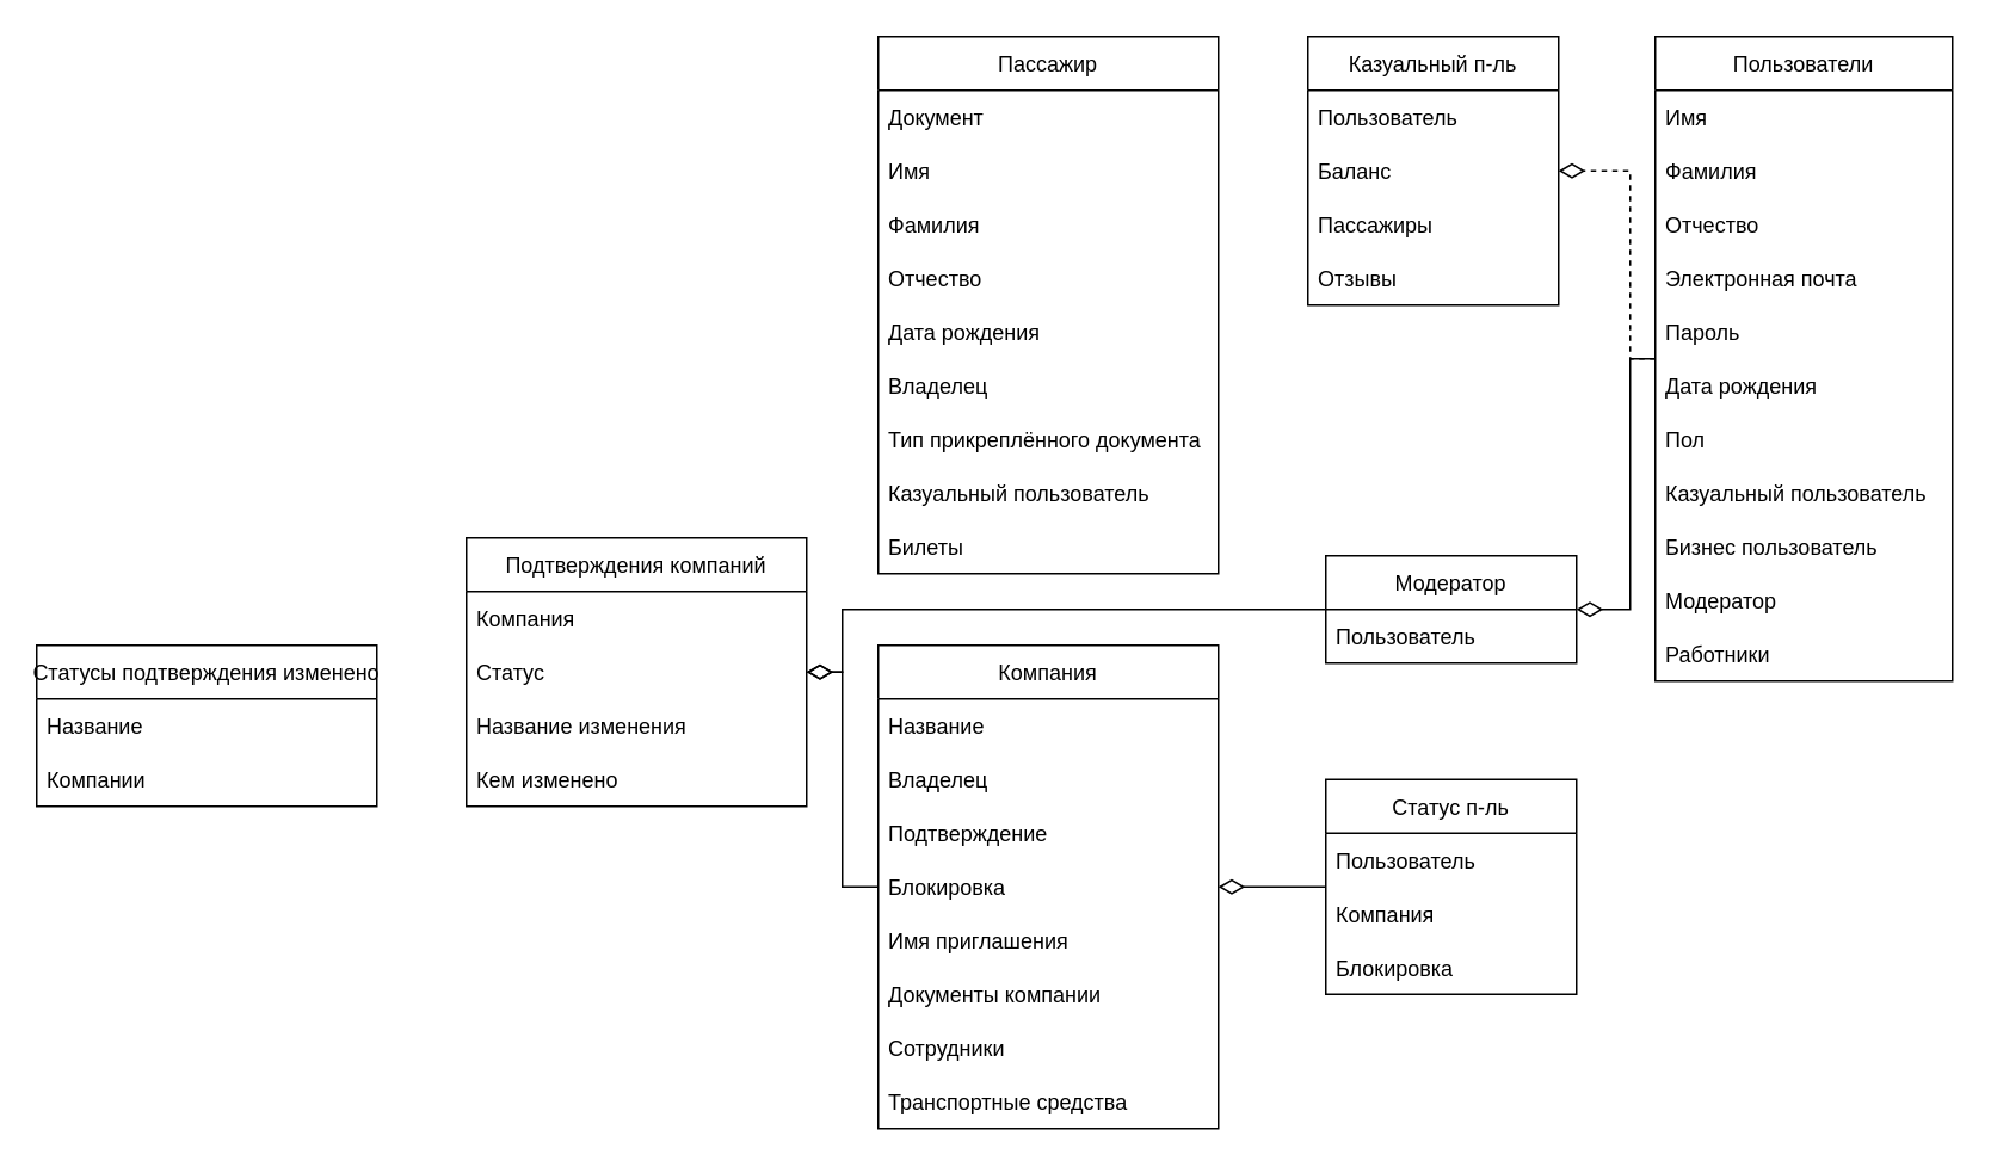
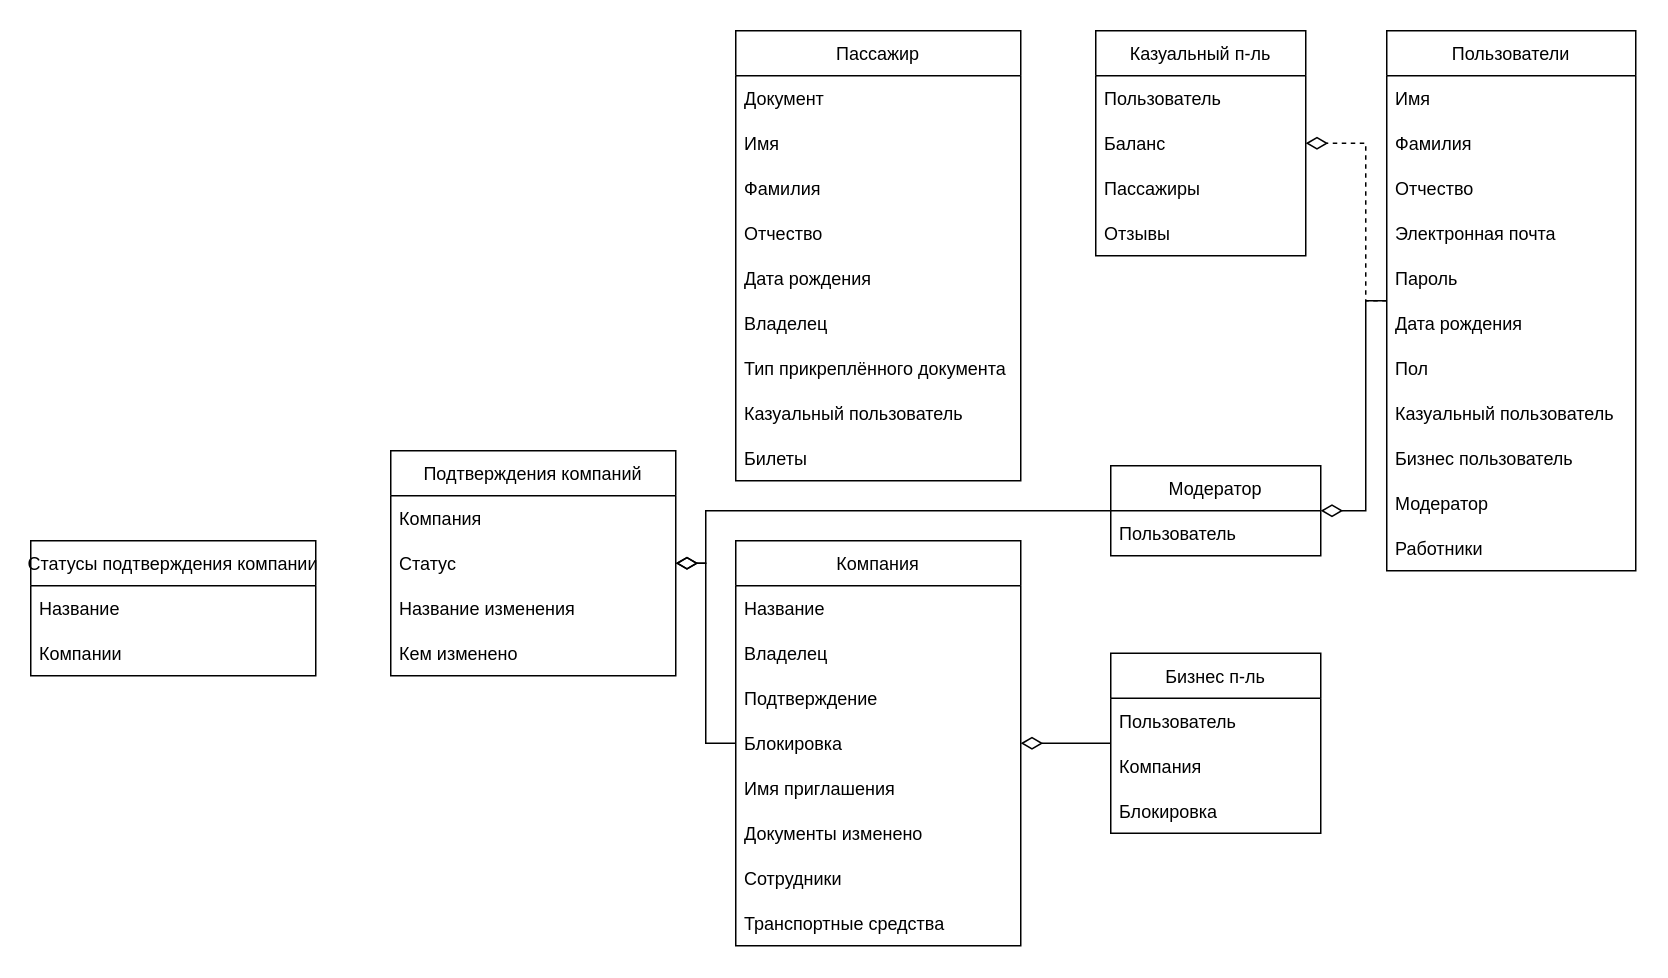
  <mxCell id="0" />
  <mxCell id="1" parent="0" />
  <mxCell id="2" style="edgeStyle=orthogonalEdgeStyle;rounded=0;orthogonalLoop=1;jettySize=auto;html=1;endArrow=diamondThin;endFill=0;startSize=12;endSize=12;" edge="1" parent="1" source="4" target="22"><mxGeometry relative="1" as="geometry"><Array as="points"><mxPoint x="910" y="200" /><mxPoint x="910" y="340" /></Array></mxGeometry></mxCell>
  <mxCell id="3" style="edgeStyle=orthogonalEdgeStyle;rounded=0;orthogonalLoop=1;jettySize=auto;html=1;endArrow=diamondThin;endFill=0;startSize=12;endSize=12;dashed=1;" edge="1" parent="1" source="4" target="16"><mxGeometry relative="1" as="geometry"><Array as="points"><mxPoint x="910" y="200" /><mxPoint x="910" y="95" /></Array></mxGeometry></mxCell>
  <mxCell id="4" value="Пользователи" style="swimlane;fontStyle=0;childLayout=stackLayout;horizontal=1;startSize=30;horizontalStack=0;resizeParent=1;resizeParentMax=0;resizeLast=0;collapsible=1;marginBottom=0;" vertex="1" parent="1"><mxGeometry x="924" y="20" width="166" height="360" as="geometry" /></mxCell>
  <mxCell id="5" value="Имя" style="text;strokeColor=none;fillColor=none;align=left;verticalAlign=middle;spacingLeft=4;spacingRight=4;overflow=hidden;points=[[0,0.5],[1,0.5]];portConstraint=eastwest;rotatable=0;" vertex="1" parent="4"><mxGeometry y="30" width="166" height="30" as="geometry" /></mxCell>
  <mxCell id="6" value="Фамилия" style="text;strokeColor=none;fillColor=none;align=left;verticalAlign=middle;spacingLeft=4;spacingRight=4;overflow=hidden;points=[[0,0.5],[1,0.5]];portConstraint=eastwest;rotatable=0;" vertex="1" parent="4"><mxGeometry y="60" width="166" height="30" as="geometry" /></mxCell>
  <mxCell id="7" value="Отчество" style="text;strokeColor=none;fillColor=none;align=left;verticalAlign=middle;spacingLeft=4;spacingRight=4;overflow=hidden;points=[[0,0.5],[1,0.5]];portConstraint=eastwest;rotatable=0;" vertex="1" parent="4"><mxGeometry y="90" width="166" height="30" as="geometry" /></mxCell>
  <mxCell id="8" value="Электронная почта" style="text;strokeColor=none;fillColor=none;align=left;verticalAlign=middle;spacingLeft=4;spacingRight=4;overflow=hidden;points=[[0,0.5],[1,0.5]];portConstraint=eastwest;rotatable=0;" vertex="1" parent="4"><mxGeometry y="120" width="166" height="30" as="geometry" /></mxCell>
  <mxCell id="9" value="Пароль" style="text;strokeColor=none;fillColor=none;align=left;verticalAlign=middle;spacingLeft=4;spacingRight=4;overflow=hidden;points=[[0,0.5],[1,0.5]];portConstraint=eastwest;rotatable=0;" vertex="1" parent="4"><mxGeometry y="150" width="166" height="30" as="geometry" /></mxCell>
  <mxCell id="10" value="Дата рождения" style="text;strokeColor=none;fillColor=none;align=left;verticalAlign=middle;spacingLeft=4;spacingRight=4;overflow=hidden;points=[[0,0.5],[1,0.5]];portConstraint=eastwest;rotatable=0;" vertex="1" parent="4"><mxGeometry y="180" width="166" height="30" as="geometry" /></mxCell>
  <mxCell id="11" value="Пол" style="text;strokeColor=none;fillColor=none;align=left;verticalAlign=middle;spacingLeft=4;spacingRight=4;overflow=hidden;points=[[0,0.5],[1,0.5]];portConstraint=eastwest;rotatable=0;" vertex="1" parent="4"><mxGeometry y="210" width="166" height="30" as="geometry" /></mxCell>
  <mxCell id="12" value="Казуальный пользователь" style="text;strokeColor=none;fillColor=none;align=left;verticalAlign=middle;spacingLeft=4;spacingRight=4;overflow=hidden;points=[[0,0.5],[1,0.5]];portConstraint=eastwest;rotatable=0;" vertex="1" parent="4"><mxGeometry y="240" width="166" height="30" as="geometry" /></mxCell>
  <mxCell id="13" value="Бизнес пользователь" style="text;strokeColor=none;fillColor=none;align=left;verticalAlign=middle;spacingLeft=4;spacingRight=4;overflow=hidden;points=[[0,0.5],[1,0.5]];portConstraint=eastwest;rotatable=0;" vertex="1" parent="4"><mxGeometry y="270" width="166" height="30" as="geometry" /></mxCell>
  <mxCell id="14" value="Модератор" style="text;strokeColor=none;fillColor=none;align=left;verticalAlign=middle;spacingLeft=4;spacingRight=4;overflow=hidden;points=[[0,0.5],[1,0.5]];portConstraint=eastwest;rotatable=0;" vertex="1" parent="4"><mxGeometry y="300" width="166" height="30" as="geometry" /></mxCell>
  <mxCell id="15" value="Работники" style="text;strokeColor=none;fillColor=none;align=left;verticalAlign=middle;spacingLeft=4;spacingRight=4;overflow=hidden;points=[[0,0.5],[1,0.5]];portConstraint=eastwest;rotatable=0;" vertex="1" parent="4"><mxGeometry y="330" width="166" height="30" as="geometry" /></mxCell>
  <mxCell id="16" value="Казуальный п-ль" style="swimlane;fontStyle=0;childLayout=stackLayout;horizontal=1;startSize=30;horizontalStack=0;resizeParent=1;resizeParentMax=0;resizeLast=0;collapsible=1;marginBottom=0;" vertex="1" parent="1"><mxGeometry x="730" y="20" width="140" height="150" as="geometry" /></mxCell>
  <mxCell id="17" value="Пользователь" style="text;strokeColor=none;fillColor=none;align=left;verticalAlign=middle;spacingLeft=4;spacingRight=4;overflow=hidden;points=[[0,0.5],[1,0.5]];portConstraint=eastwest;rotatable=0;" vertex="1" parent="16"><mxGeometry y="30" width="140" height="30" as="geometry" /></mxCell>
  <mxCell id="18" value="Баланс" style="text;strokeColor=none;fillColor=none;align=left;verticalAlign=middle;spacingLeft=4;spacingRight=4;overflow=hidden;points=[[0,0.5],[1,0.5]];portConstraint=eastwest;rotatable=0;" vertex="1" parent="16"><mxGeometry y="60" width="140" height="30" as="geometry" /></mxCell>
  <mxCell id="19" value="Пассажиры" style="text;strokeColor=none;fillColor=none;align=left;verticalAlign=middle;spacingLeft=4;spacingRight=4;overflow=hidden;points=[[0,0.5],[1,0.5]];portConstraint=eastwest;rotatable=0;" vertex="1" parent="16"><mxGeometry y="90" width="140" height="30" as="geometry" /></mxCell>
  <mxCell id="20" value="Отзывы" style="text;strokeColor=none;fillColor=none;align=left;verticalAlign=middle;spacingLeft=4;spacingRight=4;overflow=hidden;points=[[0,0.5],[1,0.5]];portConstraint=eastwest;rotatable=0;" vertex="1" parent="16"><mxGeometry y="120" width="140" height="30" as="geometry" /></mxCell>
  <mxCell id="21" style="edgeStyle=orthogonalEdgeStyle;rounded=0;orthogonalLoop=1;jettySize=auto;html=1;endArrow=diamondThin;endFill=0;startSize=12;endSize=12;" edge="1" parent="1" source="22" target="52"><mxGeometry relative="1" as="geometry"><Array as="points"><mxPoint x="470" y="340" /><mxPoint x="470" y="375" /></Array></mxGeometry></mxCell>
  <mxCell id="22" value="Модератор" style="swimlane;fontStyle=0;childLayout=stackLayout;horizontal=1;startSize=30;horizontalStack=0;resizeParent=1;resizeParentMax=0;resizeLast=0;collapsible=1;marginBottom=0;" vertex="1" parent="1"><mxGeometry x="740" y="310" width="140" height="60" as="geometry" /></mxCell>
  <mxCell id="23" value="Пользователь" style="text;strokeColor=none;fillColor=none;align=left;verticalAlign=middle;spacingLeft=4;spacingRight=4;overflow=hidden;points=[[0,0.5],[1,0.5]];portConstraint=eastwest;rotatable=0;" vertex="1" parent="22"><mxGeometry y="30" width="140" height="30" as="geometry" /></mxCell>
  <mxCell id="24" style="edgeStyle=orthogonalEdgeStyle;rounded=0;orthogonalLoop=1;jettySize=auto;html=1;endArrow=diamondThin;endFill=0;startSize=12;endSize=12;" edge="1" parent="1" source="25" target="40"><mxGeometry relative="1" as="geometry" /></mxCell>
- <mxCell id="25" value="Статус п-ль" style="swimlane;fontStyle=0;childLayout=stackLayout;horizontal=1;startSize=30;horizontalStack=0;resizeParent=1;resizeParentMax=0;resizeLast=0;collapsible=1;marginBottom=0;" vertex="1" parent="1"><mxGeometry x="740" y="435" width="140" height="120" as="geometry" /></mxCell>
+ <mxCell id="25" value="Бизнес п-ль" style="swimlane;fontStyle=0;childLayout=stackLayout;horizontal=1;startSize=30;horizontalStack=0;resizeParent=1;resizeParentMax=0;resizeLast=0;collapsible=1;marginBottom=0;" vertex="1" parent="1"><mxGeometry x="740" y="435" width="140" height="120" as="geometry" /></mxCell>
  <mxCell id="26" value="Пользователь" style="text;strokeColor=none;fillColor=none;align=left;verticalAlign=middle;spacingLeft=4;spacingRight=4;overflow=hidden;points=[[0,0.5],[1,0.5]];portConstraint=eastwest;rotatable=0;" vertex="1" parent="25"><mxGeometry y="30" width="140" height="30" as="geometry" /></mxCell>
  <mxCell id="27" value="Компания" style="text;strokeColor=none;fillColor=none;align=left;verticalAlign=middle;spacingLeft=4;spacingRight=4;overflow=hidden;points=[[0,0.5],[1,0.5]];portConstraint=eastwest;rotatable=0;" vertex="1" parent="25"><mxGeometry y="60" width="140" height="30" as="geometry" /></mxCell>
  <mxCell id="28" value="Блокировка" style="text;strokeColor=none;fillColor=none;align=left;verticalAlign=middle;spacingLeft=4;spacingRight=4;overflow=hidden;points=[[0,0.5],[1,0.5]];portConstraint=eastwest;rotatable=0;" vertex="1" parent="25"><mxGeometry y="90" width="140" height="30" as="geometry" /></mxCell>
  <mxCell id="29" value="Пассажир" style="swimlane;fontStyle=0;childLayout=stackLayout;horizontal=1;startSize=30;horizontalStack=0;resizeParent=1;resizeParentMax=0;resizeLast=0;collapsible=1;marginBottom=0;" vertex="1" parent="1"><mxGeometry x="490" y="20" width="190" height="300" as="geometry" /></mxCell>
  <mxCell id="30" value="Документ" style="text;strokeColor=none;fillColor=none;align=left;verticalAlign=middle;spacingLeft=4;spacingRight=4;overflow=hidden;points=[[0,0.5],[1,0.5]];portConstraint=eastwest;rotatable=0;" vertex="1" parent="29"><mxGeometry y="30" width="190" height="30" as="geometry" /></mxCell>
  <mxCell id="31" value="Имя" style="text;strokeColor=none;fillColor=none;align=left;verticalAlign=middle;spacingLeft=4;spacingRight=4;overflow=hidden;points=[[0,0.5],[1,0.5]];portConstraint=eastwest;rotatable=0;" vertex="1" parent="29"><mxGeometry y="60" width="190" height="30" as="geometry" /></mxCell>
  <mxCell id="32" value="Фамилия" style="text;strokeColor=none;fillColor=none;align=left;verticalAlign=middle;spacingLeft=4;spacingRight=4;overflow=hidden;points=[[0,0.5],[1,0.5]];portConstraint=eastwest;rotatable=0;" vertex="1" parent="29"><mxGeometry y="90" width="190" height="30" as="geometry" /></mxCell>
  <mxCell id="33" value="Отчество" style="text;strokeColor=none;fillColor=none;align=left;verticalAlign=middle;spacingLeft=4;spacingRight=4;overflow=hidden;points=[[0,0.5],[1,0.5]];portConstraint=eastwest;rotatable=0;" vertex="1" parent="29"><mxGeometry y="120" width="190" height="30" as="geometry" /></mxCell>
  <mxCell id="34" value="Дата рождения" style="text;strokeColor=none;fillColor=none;align=left;verticalAlign=middle;spacingLeft=4;spacingRight=4;overflow=hidden;points=[[0,0.5],[1,0.5]];portConstraint=eastwest;rotatable=0;" vertex="1" parent="29"><mxGeometry y="150" width="190" height="30" as="geometry" /></mxCell>
  <mxCell id="35" value="Владелец" style="text;strokeColor=none;fillColor=none;align=left;verticalAlign=middle;spacingLeft=4;spacingRight=4;overflow=hidden;points=[[0,0.5],[1,0.5]];portConstraint=eastwest;rotatable=0;" vertex="1" parent="29"><mxGeometry y="180" width="190" height="30" as="geometry" /></mxCell>
  <mxCell id="36" value="Тип прикреплённого документа" style="text;strokeColor=none;fillColor=none;align=left;verticalAlign=middle;spacingLeft=4;spacingRight=4;overflow=hidden;points=[[0,0.5],[1,0.5]];portConstraint=eastwest;rotatable=0;" vertex="1" parent="29"><mxGeometry y="210" width="190" height="30" as="geometry" /></mxCell>
  <mxCell id="37" value="Казуальный пользователь" style="text;strokeColor=none;fillColor=none;align=left;verticalAlign=middle;spacingLeft=4;spacingRight=4;overflow=hidden;points=[[0,0.5],[1,0.5]];portConstraint=eastwest;rotatable=0;" vertex="1" parent="29"><mxGeometry y="240" width="190" height="30" as="geometry" /></mxCell>
  <mxCell id="38" value="Билеты" style="text;strokeColor=none;fillColor=none;align=left;verticalAlign=middle;spacingLeft=4;spacingRight=4;overflow=hidden;points=[[0,0.5],[1,0.5]];portConstraint=eastwest;rotatable=0;" vertex="1" parent="29"><mxGeometry y="270" width="190" height="30" as="geometry" /></mxCell>
  <mxCell id="39" style="edgeStyle=orthogonalEdgeStyle;rounded=0;orthogonalLoop=1;jettySize=auto;html=1;endArrow=diamondThin;endFill=0;endSize=12;startSize=12;" edge="1" parent="1" source="40" target="52"><mxGeometry relative="1" as="geometry" /></mxCell>
  <mxCell id="40" value="Компания" style="swimlane;fontStyle=0;childLayout=stackLayout;horizontal=1;startSize=30;horizontalStack=0;resizeParent=1;resizeParentMax=0;resizeLast=0;collapsible=1;marginBottom=0;" vertex="1" parent="1"><mxGeometry x="490" y="360" width="190" height="270" as="geometry" /></mxCell>
  <mxCell id="41" value="Название" style="text;strokeColor=none;fillColor=none;align=left;verticalAlign=middle;spacingLeft=4;spacingRight=4;overflow=hidden;points=[[0,0.5],[1,0.5]];portConstraint=eastwest;rotatable=0;" vertex="1" parent="40"><mxGeometry y="30" width="190" height="30" as="geometry" /></mxCell>
  <mxCell id="42" value="Владелец" style="text;strokeColor=none;fillColor=none;align=left;verticalAlign=middle;spacingLeft=4;spacingRight=4;overflow=hidden;points=[[0,0.5],[1,0.5]];portConstraint=eastwest;rotatable=0;" vertex="1" parent="40"><mxGeometry y="60" width="190" height="30" as="geometry" /></mxCell>
  <mxCell id="43" value="Подтверждение" style="text;strokeColor=none;fillColor=none;align=left;verticalAlign=middle;spacingLeft=4;spacingRight=4;overflow=hidden;points=[[0,0.5],[1,0.5]];portConstraint=eastwest;rotatable=0;" vertex="1" parent="40"><mxGeometry y="90" width="190" height="30" as="geometry" /></mxCell>
  <mxCell id="44" value="Блокировка" style="text;strokeColor=none;fillColor=none;align=left;verticalAlign=middle;spacingLeft=4;spacingRight=4;overflow=hidden;points=[[0,0.5],[1,0.5]];portConstraint=eastwest;rotatable=0;" vertex="1" parent="40"><mxGeometry y="120" width="190" height="30" as="geometry" /></mxCell>
  <mxCell id="45" value="Имя приглашения" style="text;strokeColor=none;fillColor=none;align=left;verticalAlign=middle;spacingLeft=4;spacingRight=4;overflow=hidden;points=[[0,0.5],[1,0.5]];portConstraint=eastwest;rotatable=0;" vertex="1" parent="40"><mxGeometry y="150" width="190" height="30" as="geometry" /></mxCell>
- <mxCell id="46" value="Документы компании" style="text;strokeColor=none;fillColor=none;align=left;verticalAlign=middle;spacingLeft=4;spacingRight=4;overflow=hidden;points=[[0,0.5],[1,0.5]];portConstraint=eastwest;rotatable=0;" vertex="1" parent="40"><mxGeometry y="180" width="190" height="30" as="geometry" /></mxCell>
+ <mxCell id="46" value="Документы изменено" style="text;strokeColor=none;fillColor=none;align=left;verticalAlign=middle;spacingLeft=4;spacingRight=4;overflow=hidden;points=[[0,0.5],[1,0.5]];portConstraint=eastwest;rotatable=0;" vertex="1" parent="40"><mxGeometry y="180" width="190" height="30" as="geometry" /></mxCell>
  <mxCell id="47" value="Сотрудники" style="text;strokeColor=none;fillColor=none;align=left;verticalAlign=middle;spacingLeft=4;spacingRight=4;overflow=hidden;points=[[0,0.5],[1,0.5]];portConstraint=eastwest;rotatable=0;" vertex="1" parent="40"><mxGeometry y="210" width="190" height="30" as="geometry" /></mxCell>
  <mxCell id="48" value="Транспортные средства" style="text;strokeColor=none;fillColor=none;align=left;verticalAlign=middle;spacingLeft=4;spacingRight=4;overflow=hidden;points=[[0,0.5],[1,0.5]];portConstraint=eastwest;rotatable=0;" vertex="1" parent="40"><mxGeometry y="240" width="190" height="30" as="geometry" /></mxCell>
- <mxCell id="49" value="Статусы подтверждения изменено" style="swimlane;fontStyle=0;childLayout=stackLayout;horizontal=1;startSize=30;horizontalStack=0;resizeParent=1;resizeParentMax=0;resizeLast=0;collapsible=1;marginBottom=0;" vertex="1" parent="1"><mxGeometry x="20" y="360" width="190" height="90" as="geometry" /></mxCell>
+ <mxCell id="49" value="Статусы подтверждения компании" style="swimlane;fontStyle=0;childLayout=stackLayout;horizontal=1;startSize=30;horizontalStack=0;resizeParent=1;resizeParentMax=0;resizeLast=0;collapsible=1;marginBottom=0;" vertex="1" parent="1"><mxGeometry x="20" y="360" width="190" height="90" as="geometry" /></mxCell>
  <mxCell id="50" value="Название" style="text;strokeColor=none;fillColor=none;align=left;verticalAlign=middle;spacingLeft=4;spacingRight=4;overflow=hidden;points=[[0,0.5],[1,0.5]];portConstraint=eastwest;rotatable=0;" vertex="1" parent="49"><mxGeometry y="30" width="190" height="30" as="geometry" /></mxCell>
  <mxCell id="51" value="Компании" style="text;strokeColor=none;fillColor=none;align=left;verticalAlign=middle;spacingLeft=4;spacingRight=4;overflow=hidden;points=[[0,0.5],[1,0.5]];portConstraint=eastwest;rotatable=0;" vertex="1" parent="49"><mxGeometry y="60" width="190" height="30" as="geometry" /></mxCell>
  <mxCell id="52" value="Подтверждения компаний" style="swimlane;fontStyle=0;childLayout=stackLayout;horizontal=1;startSize=30;horizontalStack=0;resizeParent=1;resizeParentMax=0;resizeLast=0;collapsible=1;marginBottom=0;" vertex="1" parent="1"><mxGeometry x="260" y="300" width="190" height="150" as="geometry" /></mxCell>
  <mxCell id="53" value="Компания" style="text;strokeColor=none;fillColor=none;align=left;verticalAlign=middle;spacingLeft=4;spacingRight=4;overflow=hidden;points=[[0,0.5],[1,0.5]];portConstraint=eastwest;rotatable=0;" vertex="1" parent="52"><mxGeometry y="30" width="190" height="30" as="geometry" /></mxCell>
  <mxCell id="54" value="Статус" style="text;strokeColor=none;fillColor=none;align=left;verticalAlign=middle;spacingLeft=4;spacingRight=4;overflow=hidden;points=[[0,0.5],[1,0.5]];portConstraint=eastwest;rotatable=0;" vertex="1" parent="52"><mxGeometry y="60" width="190" height="30" as="geometry" /></mxCell>
  <mxCell id="55" value="Название изменения" style="text;strokeColor=none;fillColor=none;align=left;verticalAlign=middle;spacingLeft=4;spacingRight=4;overflow=hidden;points=[[0,0.5],[1,0.5]];portConstraint=eastwest;rotatable=0;" vertex="1" parent="52"><mxGeometry y="90" width="190" height="30" as="geometry" /></mxCell>
  <mxCell id="56" value="Кем изменено" style="text;strokeColor=none;fillColor=none;align=left;verticalAlign=middle;spacingLeft=4;spacingRight=4;overflow=hidden;points=[[0,0.5],[1,0.5]];portConstraint=eastwest;rotatable=0;" vertex="1" parent="52"><mxGeometry y="120" width="190" height="30" as="geometry" /></mxCell>
